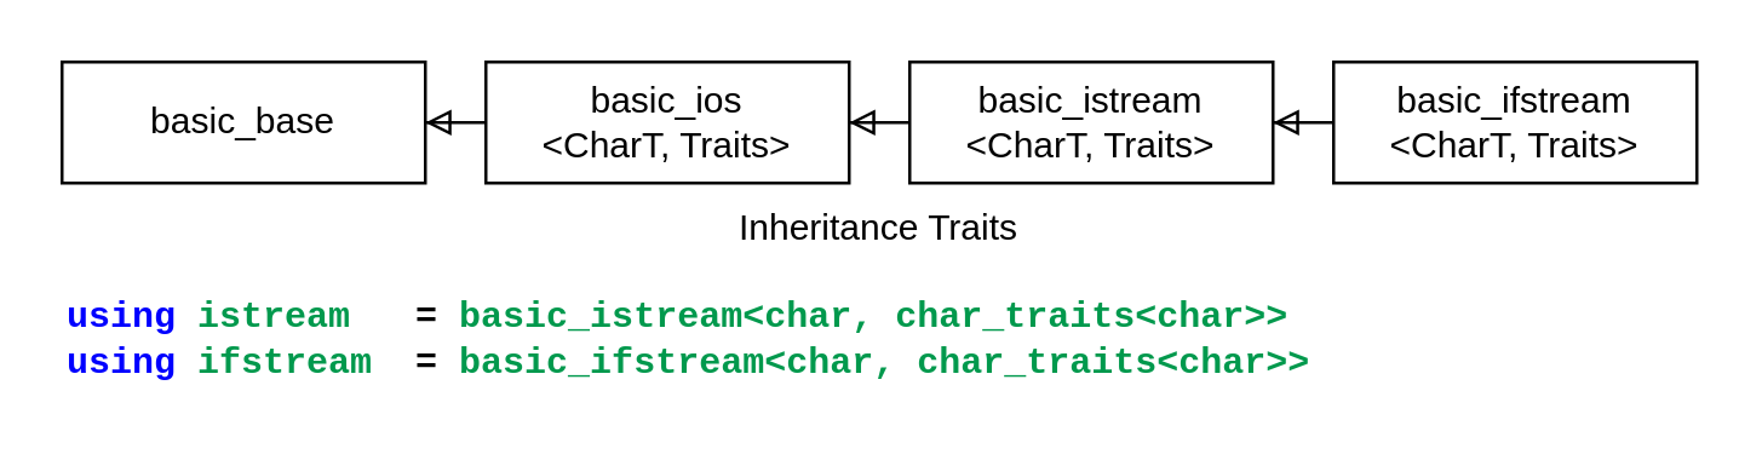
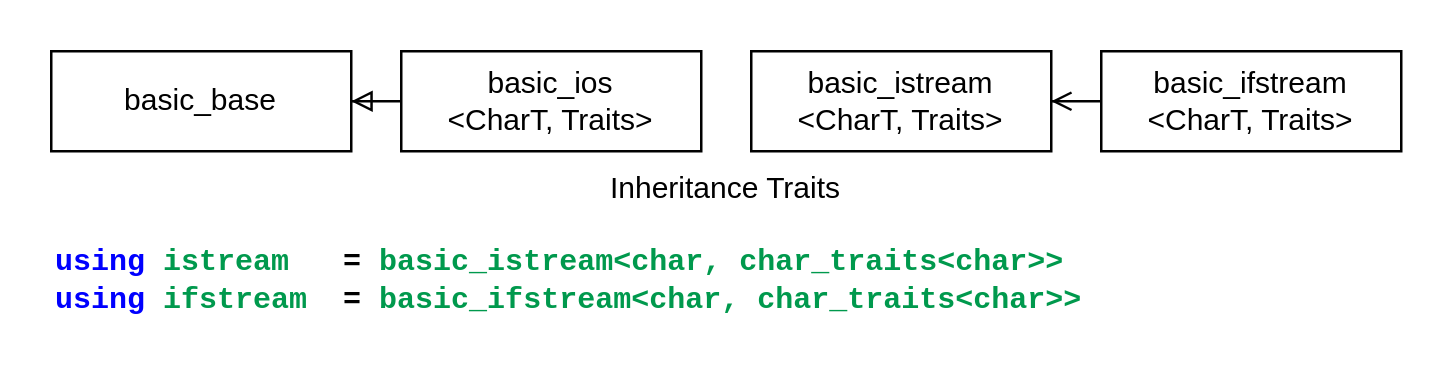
  <mxCell id="0" />
  <mxCell id="1" parent="0" />
  <mxCell id="2" value="basic_base" style="rounded=0;whiteSpace=wrap;html=1;" vertex="1" parent="1"><mxGeometry x="20" y="20" width="120" height="40" as="geometry" /></mxCell>
  <mxCell id="3" style="edgeStyle=orthogonalEdgeStyle;rounded=0;orthogonalLoop=1;jettySize=auto;html=1;entryX=1;entryY=0.5;entryDx=0;entryDy=0;endArrow=block;endFill=0;jumpSize=6;" edge="1" parent="1" source="4" target="2"><mxGeometry relative="1" as="geometry" /></mxCell>
  <mxCell id="4" value="basic_ios&lt;br&gt;&amp;lt;CharT, Traits&amp;gt;" style="rounded=0;whiteSpace=wrap;html=1;" vertex="1" parent="1"><mxGeometry x="160" y="20" width="120" height="40" as="geometry" /></mxCell>
- <mxCell id="5" value="" style="edgeStyle=orthogonalEdgeStyle;rounded=0;jumpSize=6;orthogonalLoop=1;jettySize=auto;html=1;endArrow=block;endFill=0;" edge="1" parent="1" source="6" target="4"><mxGeometry relative="1" as="geometry" /></mxCell>
  <mxCell id="6" value="basic_istream&lt;br&gt;&amp;lt;CharT, Traits&amp;gt;" style="rounded=0;whiteSpace=wrap;html=1;" vertex="1" parent="1"><mxGeometry x="300" y="20" width="120" height="40" as="geometry" /></mxCell>
- <mxCell id="7" value="" style="edgeStyle=orthogonalEdgeStyle;rounded=0;jumpSize=6;orthogonalLoop=1;jettySize=auto;html=1;endArrow=block;endFill=0;" edge="1" parent="1" source="8" target="6"><mxGeometry relative="1" as="geometry" /></mxCell>
+ <mxCell id="7" value="" style="edgeStyle=orthogonalEdgeStyle;rounded=0;jumpSize=6;orthogonalLoop=1;jettySize=auto;html=1;endArrow=open;endFill=0;" edge="1" parent="1" source="8" target="6"><mxGeometry relative="1" as="geometry" /></mxCell>
  <mxCell id="8" value="basic_ifstream&lt;br&gt;&amp;lt;CharT, Traits&amp;gt;" style="rounded=0;whiteSpace=wrap;html=1;" vertex="1" parent="1"><mxGeometry x="440" y="20" width="120" height="40" as="geometry" /></mxCell>
  <mxCell id="9" value="&lt;font face=&quot;Courier New&quot;&gt;&lt;b&gt;&lt;font color=&quot;#0000ff&quot;&gt;using &lt;/font&gt;&lt;font color=&quot;#00994d&quot;&gt;istream&amp;nbsp; &amp;nbsp;&lt;/font&gt;= &lt;font color=&quot;#00994d&quot;&gt;basic_istream&amp;lt;char, char_traits&amp;lt;char&amp;gt;&amp;gt;&lt;/font&gt;&lt;br&gt;&lt;font color=&quot;#0000ff&quot;&gt;using &lt;/font&gt;&lt;font color=&quot;#00994d&quot;&gt;ifstream&lt;/font&gt;&amp;nbsp; = &lt;font color=&quot;#00994d&quot;&gt;basic_ifstream&amp;lt;char, char_traits&amp;lt;char&amp;gt;&amp;gt;&lt;/font&gt;&lt;/b&gt;&lt;/font&gt;" style="text;whiteSpace=wrap;html=1;" vertex="1" parent="1"><mxGeometry x="20" y="90" width="430" height="40" as="geometry" /></mxCell>
  <mxCell id="10" value="Inheritance Traits" style="text;html=1;strokeColor=none;fillColor=none;align=center;verticalAlign=middle;whiteSpace=wrap;rounded=0;" vertex="1" parent="1"><mxGeometry x="190" y="60" width="200" height="30" as="geometry" /></mxCell>
